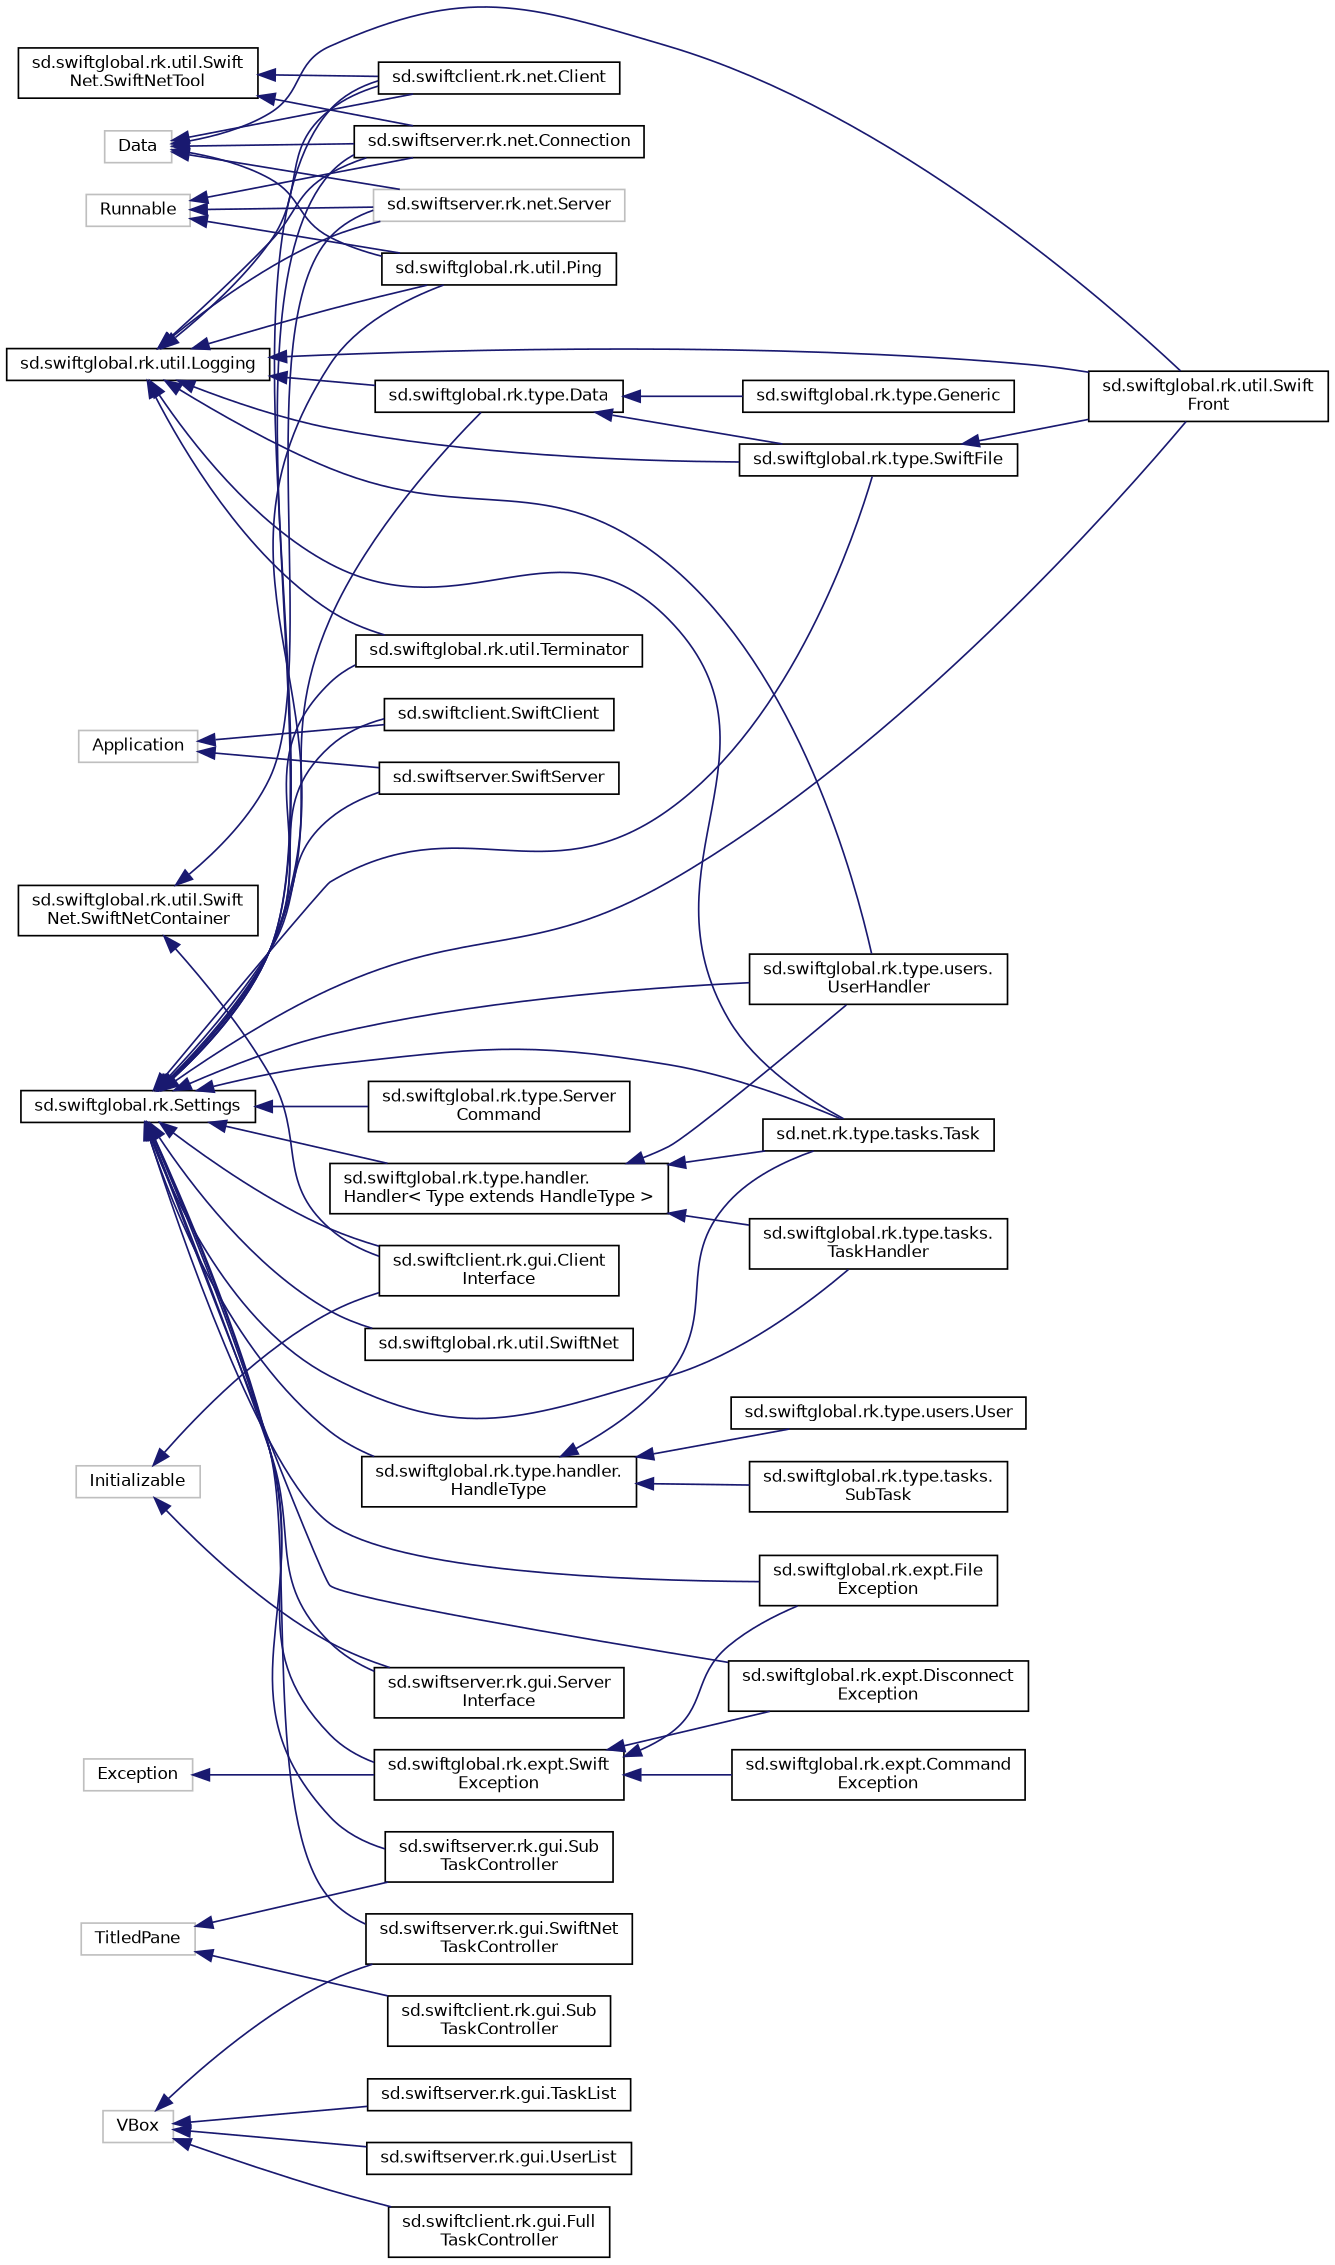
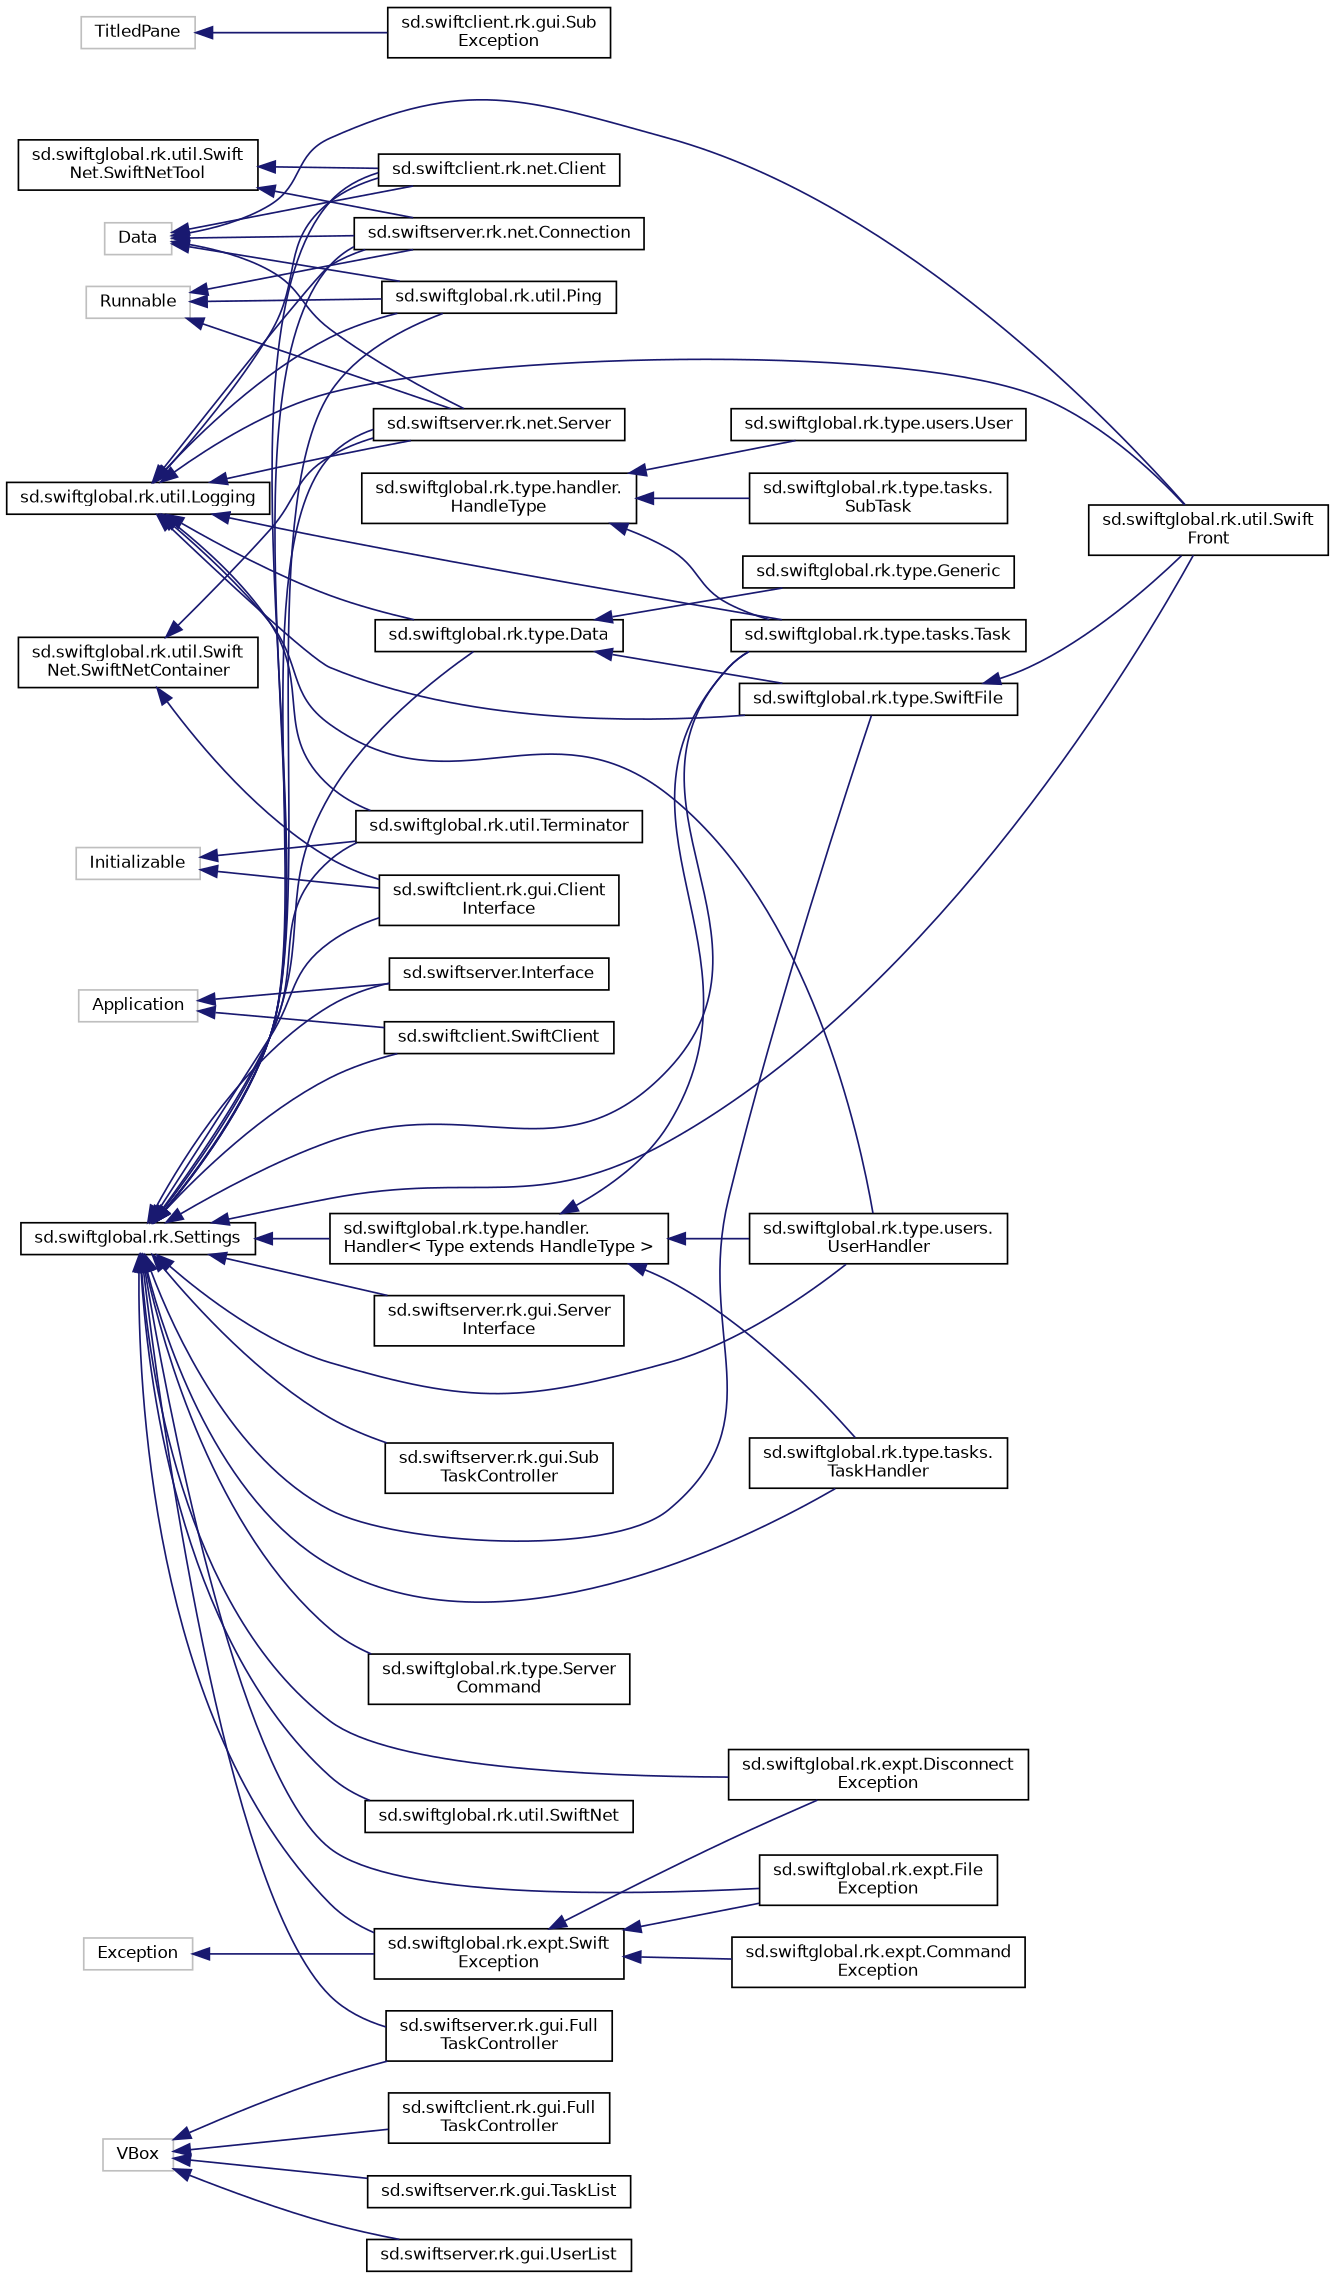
  digraph {
    rankdir=LR
    node [color=black fillcolor=white fontname=Helvetica fontsize=10 shape=record style=filled]
    edge [color=midnightblue dir=back fontname=Helvetica fontsize=10 labelfontname=Helvetica labelfontsize=10 style=solid]
    n1 [color=grey75 height=0.2 label=Application width=0.4]
    n2 [height=0.2 label="sd.swiftclient.SwiftClient" width=0.4]
-   n3 [height=0.2 label="sd.swiftserver.SwiftServer" width=0.4]
+   n3 [height=0.2 label="sd.swiftserver.Interface" width=0.4]
    n4 [color=grey75 height=0.2 label=Data width=0.4]
    n5 [height=0.2 label="sd.swiftclient.rk.net.Client" width=0.4]
    n6 [height=0.2 label="sd.swiftglobal.rk.util.Ping" width=0.4]
    n7 [height=0.2 label="sd.swiftglobal.rk.util.Swift\lFront" width=0.4]
    n8 [height=0.2 label="sd.swiftserver.rk.net.Connection" width=0.4]
-   n9 [color=grey75 height=0.2 label="sd.swiftserver.rk.net.Server" width=0.4]
+   n9 [height=0.2 label="sd.swiftserver.rk.net.Server" width=0.4]
    n10 [color=grey75 height=0.2 label=Initializable width=0.4]
    n11 [height=0.2 label="sd.swiftclient.rk.gui.Client\lInterface" width=0.4]
    n12 [height=0.2 label="sd.swiftserver.rk.gui.Server\lInterface" width=0.4]
    n13 [color=grey75 height=0.2 label=TitledPane width=0.4]
-   n14 [height=0.2 label="sd.swiftclient.rk.gui.Sub\lTaskController" width=0.4]
+   n14 [height=0.2 label="sd.swiftclient.rk.gui.Sub\lException" width=0.4]
    n15 [height=0.2 label="sd.swiftserver.rk.gui.Sub\lTaskController" width=0.4]
    n16 [color=grey75 height=0.2 label=VBox width=0.4]
    n17 [height=0.2 label="sd.swiftclient.rk.gui.Full\lTaskController" width=0.4]
-   n18 [height=0.2 label="sd.swiftserver.rk.gui.SwiftNet\lTaskController" width=0.4]
+   n18 [height=0.2 label="sd.swiftserver.rk.gui.Full\lTaskController" width=0.4]
    n19 [height=0.2 label="sd.swiftserver.rk.gui.TaskList" width=0.4]
    n20 [height=0.2 label="sd.swiftserver.rk.gui.UserList" width=0.4]
    n21 [color=grey75 height=0.2 label=Exception width=0.4]
    n22 [height=0.2 label="sd.swiftglobal.rk.expt.Swift\lException" width=0.4]
    n23 [height=0.2 label="sd.swiftglobal.rk.expt.Command\lException" width=0.4]
    n24 [height=0.2 label="sd.swiftglobal.rk.expt.Disconnect\lException" width=0.4]
    n25 [height=0.2 label="sd.swiftglobal.rk.expt.File\lException" width=0.4]
    n26 [height=0.2 label="sd.swiftglobal.rk.type.handler.\lHandleType" width=0.4]
    n27 [height=0.2 label="sd.swiftglobal.rk.type.tasks.\lSubTask" width=0.4]
-   n28 [height=0.2 label="sd.net.rk.type.tasks.Task" width=0.4]
+   n28 [height=0.2 label="sd.swiftglobal.rk.type.tasks.Task" width=0.4]
    n29 [height=0.2 label="sd.swiftglobal.rk.type.users.User" width=0.4]
    n30 [height=0.2 label="sd.swiftglobal.rk.util.Logging" width=0.4]
    n31 [height=0.2 label="sd.swiftglobal.rk.type.Data" width=0.4]
    n32 [height=0.2 label="sd.swiftglobal.rk.type.SwiftFile" width=0.4]
    n33 [height=0.2 label="sd.swiftglobal.rk.type.users.\lUserHandler" width=0.4]
    n34 [height=0.2 label="sd.swiftglobal.rk.util.Terminator" width=0.4]
    n35 [height=0.2 label="sd.swiftglobal.rk.type.Generic" width=0.4]
    n36 [height=0.2 label="sd.swiftglobal.rk.type.tasks.\lTaskHandler" width=0.4]
    n37 [color=grey75 height=0.2 label=Runnable width=0.4]
    n38 [height=0.2 label="sd.swiftglobal.rk.Settings" width=0.4]
    n39 [height=0.2 label="sd.swiftglobal.rk.type.handler.\lHandler\< Type extends HandleType \>" width=0.4]
    n40 [height=0.2 label="sd.swiftglobal.rk.type.Server\lCommand" width=0.4]
    n41 [height=0.2 label="sd.swiftglobal.rk.util.SwiftNet" width=0.4]
    n42 [height=0.2 label="sd.swiftglobal.rk.util.Swift\lNet.SwiftNetContainer" width=0.4]
    n43 [height=0.2 label="sd.swiftglobal.rk.util.Swift\lNet.SwiftNetTool" width=0.4]
    n1 -> n2
    n1 -> n3
    n4 -> n5
    n4 -> n6
    n4 -> n7
    n4 -> n8
    n4 -> n9
    n10 -> n11
-   n10 -> n12
+   n10 -> n34
    n13 -> n14
-   n13 -> n15
    n16 -> n17
    n16 -> n18
    n16 -> n19
    n16 -> n20
    n21 -> n22
    n22 -> n23
    n22 -> n24
    n22 -> n25
    n26 -> n27
    n26 -> n28
    n26 -> n29
    n30 -> n5
    n30 -> n6
    n30 -> n7
    n30 -> n8
    n30 -> n9
    n30 -> n28
    n30 -> n31
    n30 -> n32
    n30 -> n33
    n30 -> n34
    n31 -> n32
    n31 -> n35
    n32 -> n7
    n37 -> n6
    n37 -> n8
    n37 -> n9
    n38 -> n2
    n38 -> n3
    n38 -> n5
    n38 -> n6
    n38 -> n7
    n38 -> n8
-   n38 -> n26
+   n38 -> n9
    n38 -> n11
    n38 -> n12
    n38 -> n15
    n38 -> n18
    n38 -> n22
    n38 -> n24
    n38 -> n25
    n38 -> n28
    n38 -> n31
    n38 -> n32
    n38 -> n33
    n38 -> n34
    n38 -> n36
    n38 -> n39
    n38 -> n40
    n38 -> n41
    n39 -> n28
    n39 -> n33
    n39 -> n36
    n42 -> n9
    n42 -> n11
    n43 -> n5
    n43 -> n8
  }
